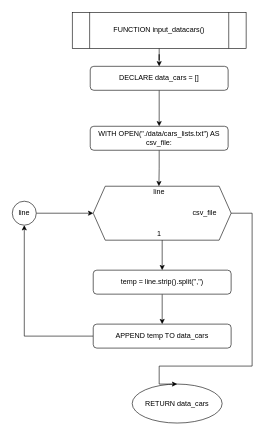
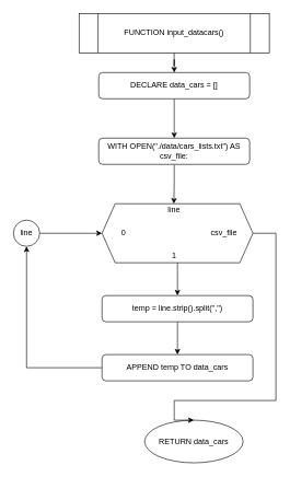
  <mxCell id="0" />
  <mxCell id="1" parent="0" />
  <mxCell id="2" style="edgeStyle=orthogonalEdgeStyle;rounded=0;orthogonalLoop=1;jettySize=auto;html=1;" edge="1" parent="1" source="3" target="22"><mxGeometry relative="1" as="geometry" /></mxCell>
  <mxCell id="3" value="FUNCTION input_datacars()" style="shape=process;whiteSpace=wrap;html=1;backgroundOutline=1;" vertex="1" parent="1"><mxGeometry x="120" y="20" width="290" height="60" as="geometry" /></mxCell>
  <mxCell id="4" value="RETURN data_cars" style="ellipse;whiteSpace=wrap;html=1;" vertex="1" parent="1"><mxGeometry x="220" y="640" width="150" height="65" as="geometry" /></mxCell>
  <mxCell id="5" style="edgeStyle=orthogonalEdgeStyle;rounded=0;orthogonalLoop=1;jettySize=auto;html=1;entryX=0.5;entryY=0;entryDx=0;entryDy=0;" edge="1" parent="1" source="6" target="9"><mxGeometry relative="1" as="geometry" /></mxCell>
  <mxCell id="6" value="WITH OPEN(&quot;./data/cars_lists.txt&quot;) AS csv_file:" style="rounded=1;whiteSpace=wrap;html=1;" vertex="1" parent="1"><mxGeometry x="150" y="210" width="230" height="40" as="geometry" /></mxCell>
  <mxCell id="7" value="" style="group" vertex="1" connectable="0" parent="1"><mxGeometry x="155" y="310" width="230" height="90" as="geometry" /></mxCell>
  <mxCell id="8" value="" style="shape=hexagon;perimeter=hexagonPerimeter2;whiteSpace=wrap;html=1;fixedSize=1;" vertex="1" parent="7"><mxGeometry width="230.0" height="90" as="geometry" /></mxCell>
  <mxCell id="9" value="line" style="text;html=1;strokeColor=none;fillColor=none;align=center;verticalAlign=middle;whiteSpace=wrap;rounded=0;" vertex="1" parent="7"><mxGeometry x="87.619" width="43.81" height="20" as="geometry" /></mxCell>
+ <mxCell id="10" value="0" style="text;html=1;strokeColor=none;fillColor=none;align=center;verticalAlign=middle;whiteSpace=wrap;rounded=0;" vertex="1" parent="7"><mxGeometry x="10.952" y="35" width="43.81" height="20" as="geometry" /></mxCell>
  <mxCell id="11" value="1" style="text;html=1;strokeColor=none;fillColor=none;align=center;verticalAlign=middle;whiteSpace=wrap;rounded=0;" vertex="1" parent="7"><mxGeometry x="87.619" y="70" width="43.81" height="20" as="geometry" /></mxCell>
  <mxCell id="12" value="csv_file" style="text;html=1;strokeColor=none;fillColor=none;align=center;verticalAlign=middle;whiteSpace=wrap;rounded=0;" vertex="1" parent="7"><mxGeometry x="164.286" y="35" width="43.81" height="20" as="geometry" /></mxCell>
  <mxCell id="13" value="" style="edgeStyle=orthogonalEdgeStyle;rounded=0;orthogonalLoop=1;jettySize=auto;html=1;" edge="1" parent="1" source="14" target="16"><mxGeometry relative="1" as="geometry" /></mxCell>
  <mxCell id="14" value="temp = line.strip().split(&quot;,&quot;)" style="rounded=1;whiteSpace=wrap;html=1;" vertex="1" parent="1"><mxGeometry x="155" y="450" width="230" height="40" as="geometry" /></mxCell>
  <mxCell id="15" style="edgeStyle=orthogonalEdgeStyle;rounded=0;orthogonalLoop=1;jettySize=auto;html=1;entryX=0.5;entryY=1;entryDx=0;entryDy=0;" edge="1" parent="1" source="16" target="19"><mxGeometry relative="1" as="geometry" /></mxCell>
  <mxCell id="16" value="APPEND temp TO data_cars" style="rounded=1;whiteSpace=wrap;html=1;" vertex="1" parent="1"><mxGeometry x="155" y="540" width="230" height="40" as="geometry" /></mxCell>
  <mxCell id="17" value="" style="edgeStyle=orthogonalEdgeStyle;rounded=0;orthogonalLoop=1;jettySize=auto;html=1;" edge="1" parent="1" source="8" target="14"><mxGeometry relative="1" as="geometry" /></mxCell>
  <mxCell id="18" style="edgeStyle=orthogonalEdgeStyle;rounded=0;orthogonalLoop=1;jettySize=auto;html=1;entryX=0;entryY=0.5;entryDx=0;entryDy=0;" edge="1" parent="1" source="19" target="8"><mxGeometry relative="1" as="geometry" /></mxCell>
  <mxCell id="19" value="line" style="ellipse;whiteSpace=wrap;html=1;aspect=fixed;" vertex="1" parent="1"><mxGeometry x="20" y="335" width="40" height="40" as="geometry" /></mxCell>
  <mxCell id="20" style="edgeStyle=orthogonalEdgeStyle;rounded=0;orthogonalLoop=1;jettySize=auto;html=1;entryX=0.5;entryY=0;entryDx=0;entryDy=0;" edge="1" parent="1" source="8" target="4"><mxGeometry relative="1" as="geometry"><Array as="points"><mxPoint x="420" y="355" /><mxPoint x="420" y="610" /><mxPoint x="265" y="610" /></Array></mxGeometry></mxCell>
  <mxCell id="21" style="edgeStyle=orthogonalEdgeStyle;rounded=0;orthogonalLoop=1;jettySize=auto;html=1;" edge="1" parent="1" source="22" target="6"><mxGeometry relative="1" as="geometry" /></mxCell>
  <mxCell id="22" value="DECLARE data_cars = []" style="rounded=1;whiteSpace=wrap;html=1;" vertex="1" parent="1"><mxGeometry x="150" y="110" width="230" height="40" as="geometry" /></mxCell>
